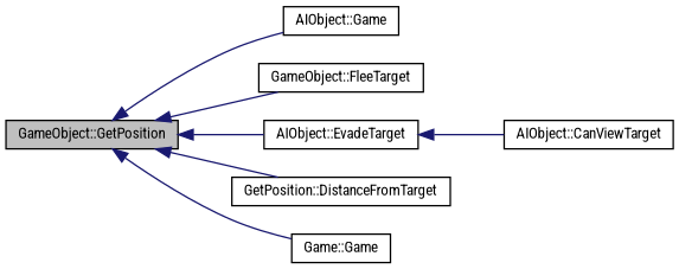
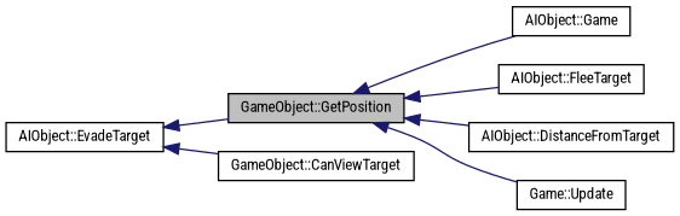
  digraph {
    fontname="Roboto Condensed"
    rankdir=LR
    node [color=black fillcolor=white fontname="Roboto Condensed" fontsize=10 shape=record style=filled]
    edge [color=midnightblue dir=back fontname="Roboto Condensed" fontsize=10 labelfontname=Helvetica labelfontsize=10 style=solid]
    n1 [fillcolor=grey75 fontcolor=black height=0.2 label="GameObject::GetPosition" width=0.4]
    n2 [height=0.2 label="AIObject::Game" width=0.4]
-   n3 [height=0.2 label="GameObject::FleeTarget" width=0.4]
+   n3 [height=0.2 label="AIObject::FleeTarget" width=0.4]
    n4 [height=0.2 label="AIObject::EvadeTarget" width=0.4]
-   n5 [height=0.2 label="GetPosition::DistanceFromTarget" width=0.4]
-   n6 [height=0.2 label="Game::Game" width=0.4]
-   n7 [height=0.2 label="AIObject::CanViewTarget" width=0.4]
+   n5 [height=0.2 label="AIObject::DistanceFromTarget" width=0.4]
+   n6 [height=0.2 label="Game::Update" width=0.4]
+   n7 [height=0.2 label="GameObject::CanViewTarget" width=0.4]
    n1 -> n2
    n1 -> n3
-   n1 -> n4
+   n4 -> n1
    n1 -> n5
    n1 -> n6
    n4 -> n7
  }
